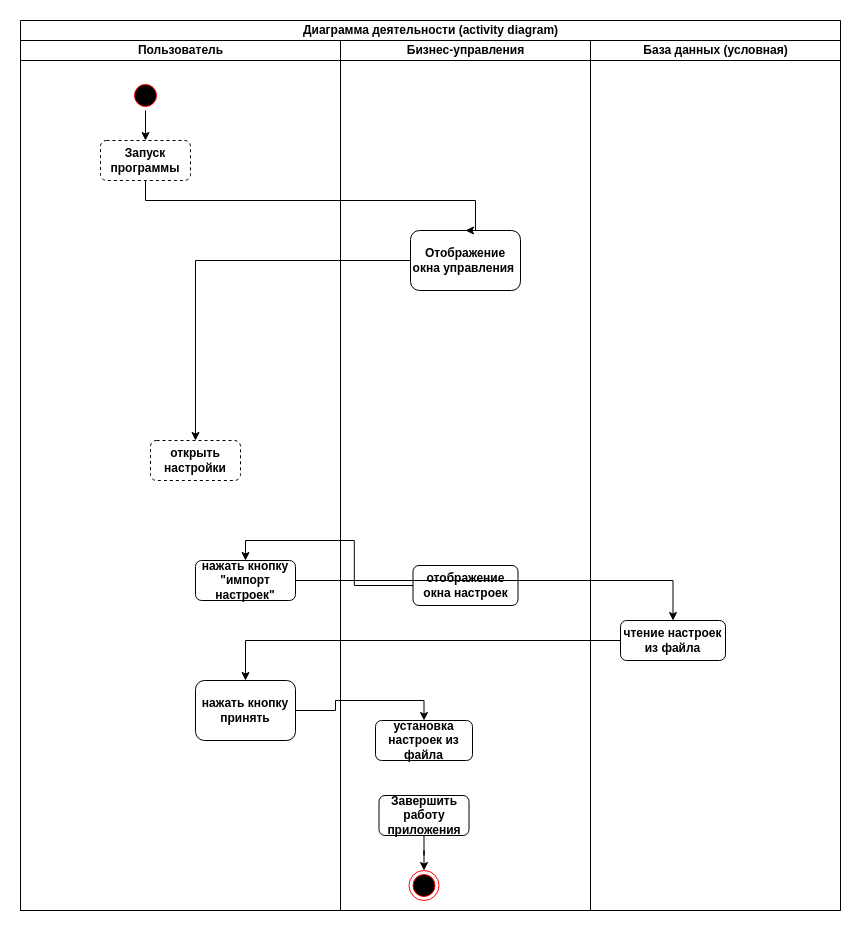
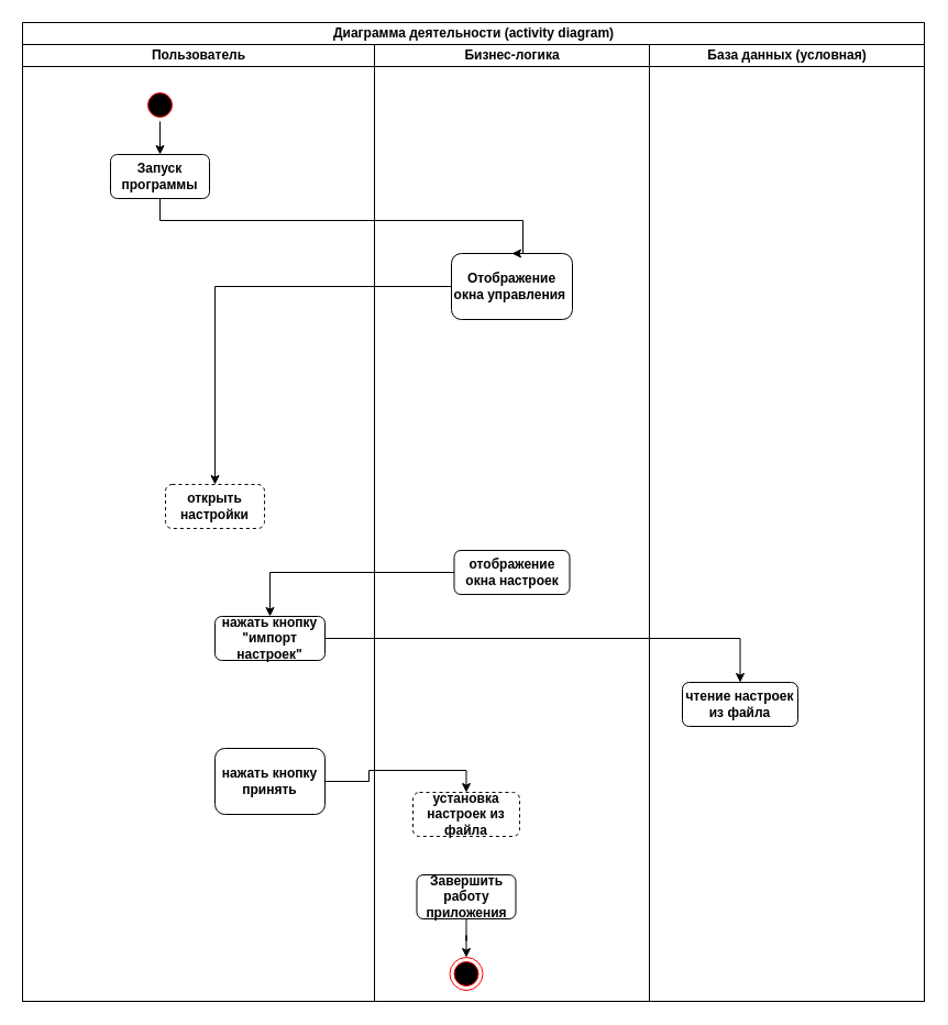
  <mxCell id="0" />
  <mxCell id="1" parent="0" />
  <mxCell id="2" value="Диаграмма деятельности (activity diagram)" style="swimlane;html=1;childLayout=stackLayout;resizeParent=1;resizeParentMax=0;startSize=20;" parent="1" vertex="1"><mxGeometry x="20" y="20" width="820" height="890" as="geometry" /></mxCell>
  <mxCell id="3" value="Пользователь" style="swimlane;html=1;startSize=20;" parent="2" vertex="1"><mxGeometry y="20" width="320" height="870" as="geometry" /></mxCell>
  <mxCell id="4" style="edgeStyle=orthogonalEdgeStyle;rounded=0;orthogonalLoop=1;jettySize=auto;html=1;entryX=0.5;entryY=0;entryDx=0;entryDy=0;" parent="3" source="5" target="6" edge="1"><mxGeometry relative="1" as="geometry" /></mxCell>
  <mxCell id="5" value="" style="ellipse;html=1;shape=startState;fillColor=#000000;strokeColor=#ff0000;" parent="3" vertex="1"><mxGeometry x="110" y="40" width="30" height="30" as="geometry" /></mxCell>
- <mxCell id="6" value="&lt;b&gt;Запуск программы&lt;/b&gt;" style="rounded=1;whiteSpace=wrap;html=1;dashed=1;" parent="3" vertex="1"><mxGeometry x="80" y="100" width="90" height="40" as="geometry" /></mxCell>
+ <mxCell id="6" value="&lt;b&gt;Запуск программы&lt;/b&gt;" style="rounded=1;whiteSpace=wrap;html=1;" parent="3" vertex="1"><mxGeometry x="80" y="100" width="90" height="40" as="geometry" /></mxCell>
  <mxCell id="7" value="&lt;b&gt;открыть настройки&lt;/b&gt;" style="rounded=1;whiteSpace=wrap;html=1;dashed=1;" parent="3" vertex="1"><mxGeometry x="130" y="400" width="90" height="40" as="geometry" /></mxCell>
  <mxCell id="8" value="&lt;b&gt;нажать кнопку &quot;импорт настроек&quot;&lt;/b&gt;" style="rounded=1;whiteSpace=wrap;html=1;" parent="3" vertex="1"><mxGeometry x="175" y="520" width="100" height="40" as="geometry" /></mxCell>
  <mxCell id="9" value="&lt;b&gt;нажать кнопку принять&lt;br&gt;&lt;/b&gt;" style="rounded=1;whiteSpace=wrap;html=1;" parent="3" vertex="1"><mxGeometry x="175" y="640" width="100" height="60" as="geometry" /></mxCell>
- <mxCell id="10" value="Бизнес-управления" style="swimlane;html=1;startSize=20;" parent="2" vertex="1"><mxGeometry x="320" y="20" width="250" height="870" as="geometry" /></mxCell>
+ <mxCell id="10" value="Бизнес-логика" style="swimlane;html=1;startSize=20;" parent="2" vertex="1"><mxGeometry x="320" y="20" width="250" height="870" as="geometry" /></mxCell>
  <mxCell id="11" value="&lt;b&gt;Отображение окна управления&amp;nbsp;&lt;/b&gt;" style="rounded=1;whiteSpace=wrap;html=1;" parent="10" vertex="1"><mxGeometry x="70" y="190" width="110" height="60" as="geometry" /></mxCell>
- <mxCell id="12" value="&lt;b&gt;отображение окна настроек&lt;/b&gt;" style="rounded=1;whiteSpace=wrap;html=1;" parent="10" vertex="1"><mxGeometry x="72.5" y="525" width="105" height="40" as="geometry" /></mxCell>
+ <mxCell id="12" value="&lt;b&gt;отображение окна настроек&lt;/b&gt;" style="rounded=1;whiteSpace=wrap;html=1;" parent="10" vertex="1"><mxGeometry x="72.5" y="460" width="105" height="40" as="geometry" /></mxCell>
  <mxCell id="13" style="edgeStyle=orthogonalEdgeStyle;rounded=0;orthogonalLoop=1;jettySize=auto;html=1;entryX=0.5;entryY=0;entryDx=0;entryDy=0;" parent="10" source="14" target="15" edge="1"><mxGeometry relative="1" as="geometry" /></mxCell>
  <mxCell id="14" value="&lt;b&gt;Завершить работу приложения&lt;/b&gt;" style="rounded=1;whiteSpace=wrap;html=1;" parent="10" vertex="1"><mxGeometry x="38.5" y="755" width="90" height="40" as="geometry" /></mxCell>
  <mxCell id="15" value="" style="ellipse;html=1;shape=endState;fillColor=#000000;strokeColor=#ff0000;" parent="10" vertex="1"><mxGeometry x="68.5" y="830" width="30" height="30" as="geometry" /></mxCell>
- <mxCell id="16" value="&lt;b&gt;установка настроек из файла&lt;/b&gt;" style="rounded=1;whiteSpace=wrap;html=1;" parent="10" vertex="1"><mxGeometry x="35" y="680" width="97" height="40" as="geometry" /></mxCell>
+ <mxCell id="16" value="&lt;b&gt;установка настроек из файла&lt;/b&gt;" style="rounded=1;whiteSpace=wrap;html=1;dashed=1;" parent="10" vertex="1"><mxGeometry x="35" y="680" width="97" height="40" as="geometry" /></mxCell>
  <mxCell id="17" value="База данных (условная)" style="swimlane;html=1;startSize=20;" parent="2" vertex="1"><mxGeometry x="570" y="20" width="250" height="870" as="geometry" /></mxCell>
  <mxCell id="18" value="&lt;b&gt;чтение настроек из файла&lt;/b&gt;" style="rounded=1;whiteSpace=wrap;html=1;" parent="17" vertex="1"><mxGeometry x="30" y="580" width="105" height="40" as="geometry" /></mxCell>
  <mxCell id="19" style="edgeStyle=orthogonalEdgeStyle;rounded=0;orthogonalLoop=1;jettySize=auto;html=1;entryX=0.5;entryY=0;entryDx=0;entryDy=0;" parent="2" source="6" target="11" edge="1"><mxGeometry relative="1" as="geometry"><Array as="points"><mxPoint x="125" y="180" /><mxPoint x="455" y="180" /></Array></mxGeometry></mxCell>
  <mxCell id="20" style="edgeStyle=orthogonalEdgeStyle;rounded=0;orthogonalLoop=1;jettySize=auto;html=1;entryX=0.5;entryY=0;entryDx=0;entryDy=0;" parent="2" source="11" target="7" edge="1"><mxGeometry relative="1" as="geometry"><mxPoint x="125" y="290" as="targetPoint" /></mxGeometry></mxCell>
  <mxCell id="21" style="edgeStyle=orthogonalEdgeStyle;rounded=0;orthogonalLoop=1;jettySize=auto;html=1;entryX=0.5;entryY=0;entryDx=0;entryDy=0;" parent="2" source="12" target="8" edge="1"><mxGeometry relative="1" as="geometry" /></mxCell>
  <mxCell id="22" style="edgeStyle=orthogonalEdgeStyle;rounded=0;orthogonalLoop=1;jettySize=auto;html=1;entryX=0.5;entryY=0;entryDx=0;entryDy=0;" parent="2" source="8" target="18" edge="1"><mxGeometry relative="1" as="geometry" /></mxCell>
- <mxCell id="23" style="edgeStyle=orthogonalEdgeStyle;rounded=0;orthogonalLoop=1;jettySize=auto;html=1;entryX=0.5;entryY=0;entryDx=0;entryDy=0;" parent="2" source="18" target="9" edge="1"><mxGeometry relative="1" as="geometry" /></mxCell>
  <mxCell id="24" style="edgeStyle=orthogonalEdgeStyle;rounded=0;orthogonalLoop=1;jettySize=auto;html=1;entryX=0.5;entryY=0;entryDx=0;entryDy=0;" parent="2" source="9" target="16" edge="1"><mxGeometry relative="1" as="geometry" /></mxCell>
